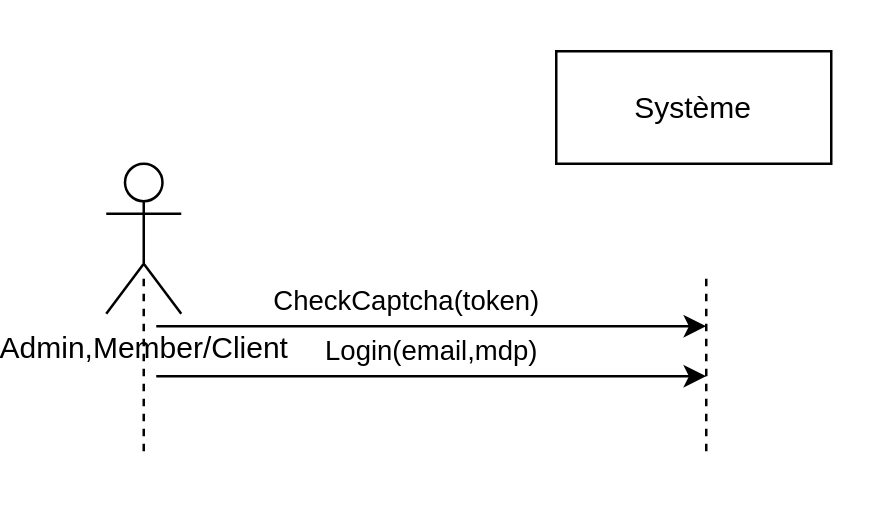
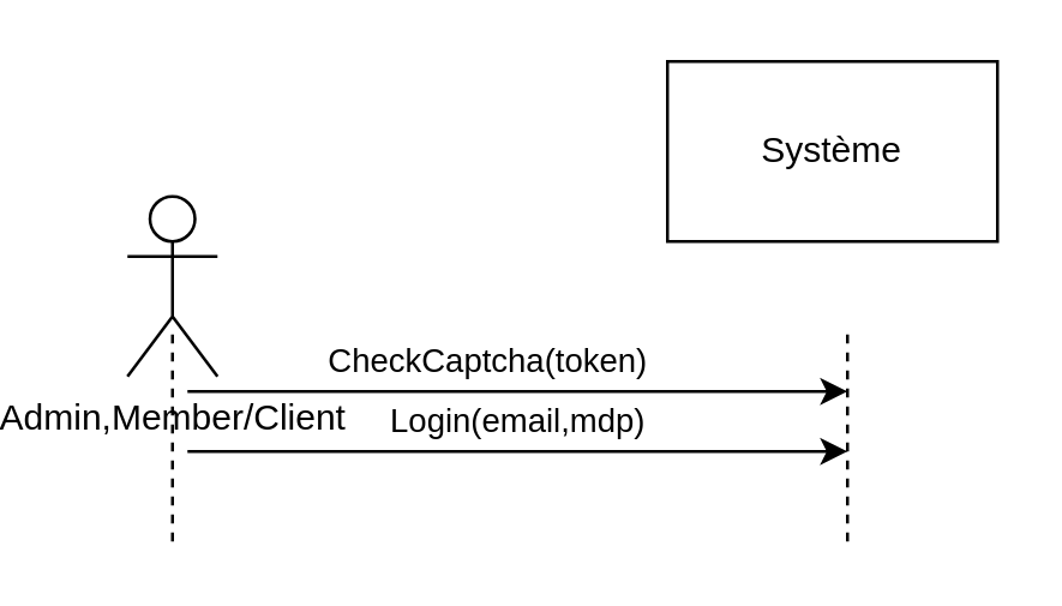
  <mxCell id="0" />
  <mxCell id="1" parent="0" />
  <mxCell id="2" value="Admin,Member/Client" style="shape=umlActor;verticalLabelPosition=bottom;labelBackgroundColor=#ffffff;verticalAlign=top;html=1;outlineConnect=0;" vertex="1" parent="1"><mxGeometry x="20" y="65" width="30" height="60" as="geometry" /></mxCell>
  <mxCell id="3" value="Login(email,mdp)" style="endArrow=classic;html=1;" edge="1" parent="1"><mxGeometry y="10" width="50" height="50" relative="1" as="geometry"><mxPoint x="40" y="150" as="sourcePoint" /><mxPoint x="260" y="150" as="targetPoint" /><mxPoint as="offset" /></mxGeometry></mxCell>
- <mxCell id="4" value="Système" style="rounded=0;whiteSpace=wrap;html=1;" vertex="1" parent="1"><mxGeometry x="200" y="20" width="110" height="45" as="geometry" /></mxCell>
+ <mxCell id="4" value="Système" style="rounded=0;whiteSpace=wrap;html=1;" vertex="1" parent="1"><mxGeometry x="200" y="20" width="110" height="60" as="geometry" /></mxCell>
  <mxCell id="5" value="" style="endArrow=none;dashed=1;html=1;" edge="1" parent="1"><mxGeometry width="50" height="50" relative="1" as="geometry"><mxPoint x="260" y="180" as="sourcePoint" /><mxPoint x="260" y="110" as="targetPoint" /></mxGeometry></mxCell>
  <mxCell id="6" value="" style="endArrow=none;dashed=1;html=1;" edge="1" parent="1"><mxGeometry width="50" height="50" relative="1" as="geometry"><mxPoint x="35" y="180" as="sourcePoint" /><mxPoint x="35" y="110" as="targetPoint" /></mxGeometry></mxCell>
  <mxCell id="7" value="CheckCaptcha(token)" style="endArrow=classic;html=1;" edge="1" parent="1"><mxGeometry x="-0.091" y="10" width="50" height="50" relative="1" as="geometry"><mxPoint x="40" y="130" as="sourcePoint" /><mxPoint x="260" y="130" as="targetPoint" /><mxPoint as="offset" /></mxGeometry></mxCell>
